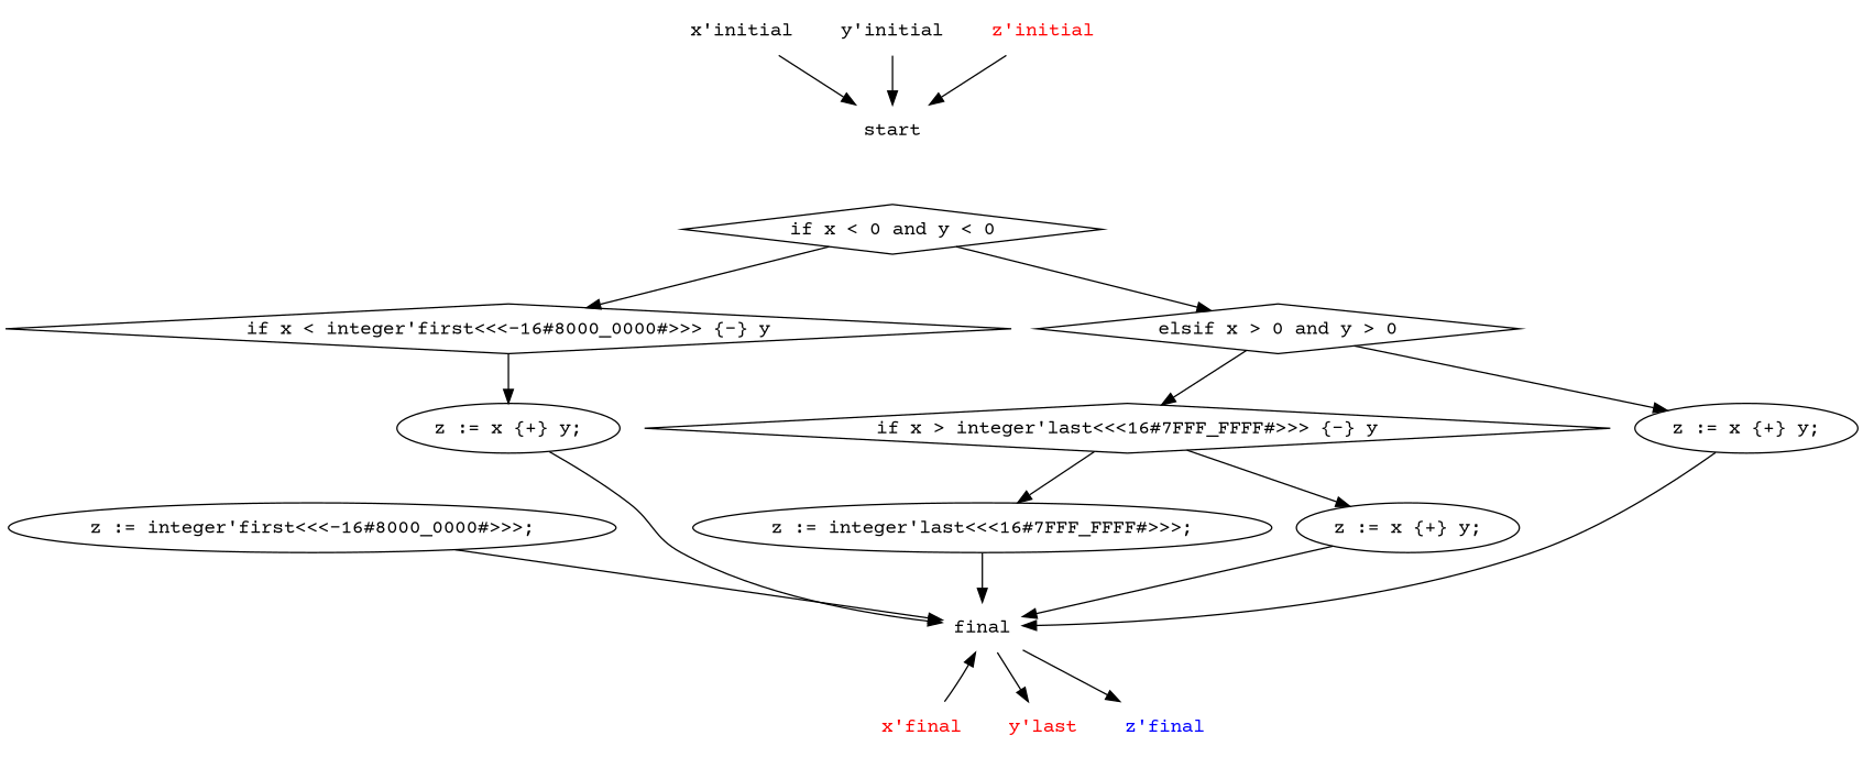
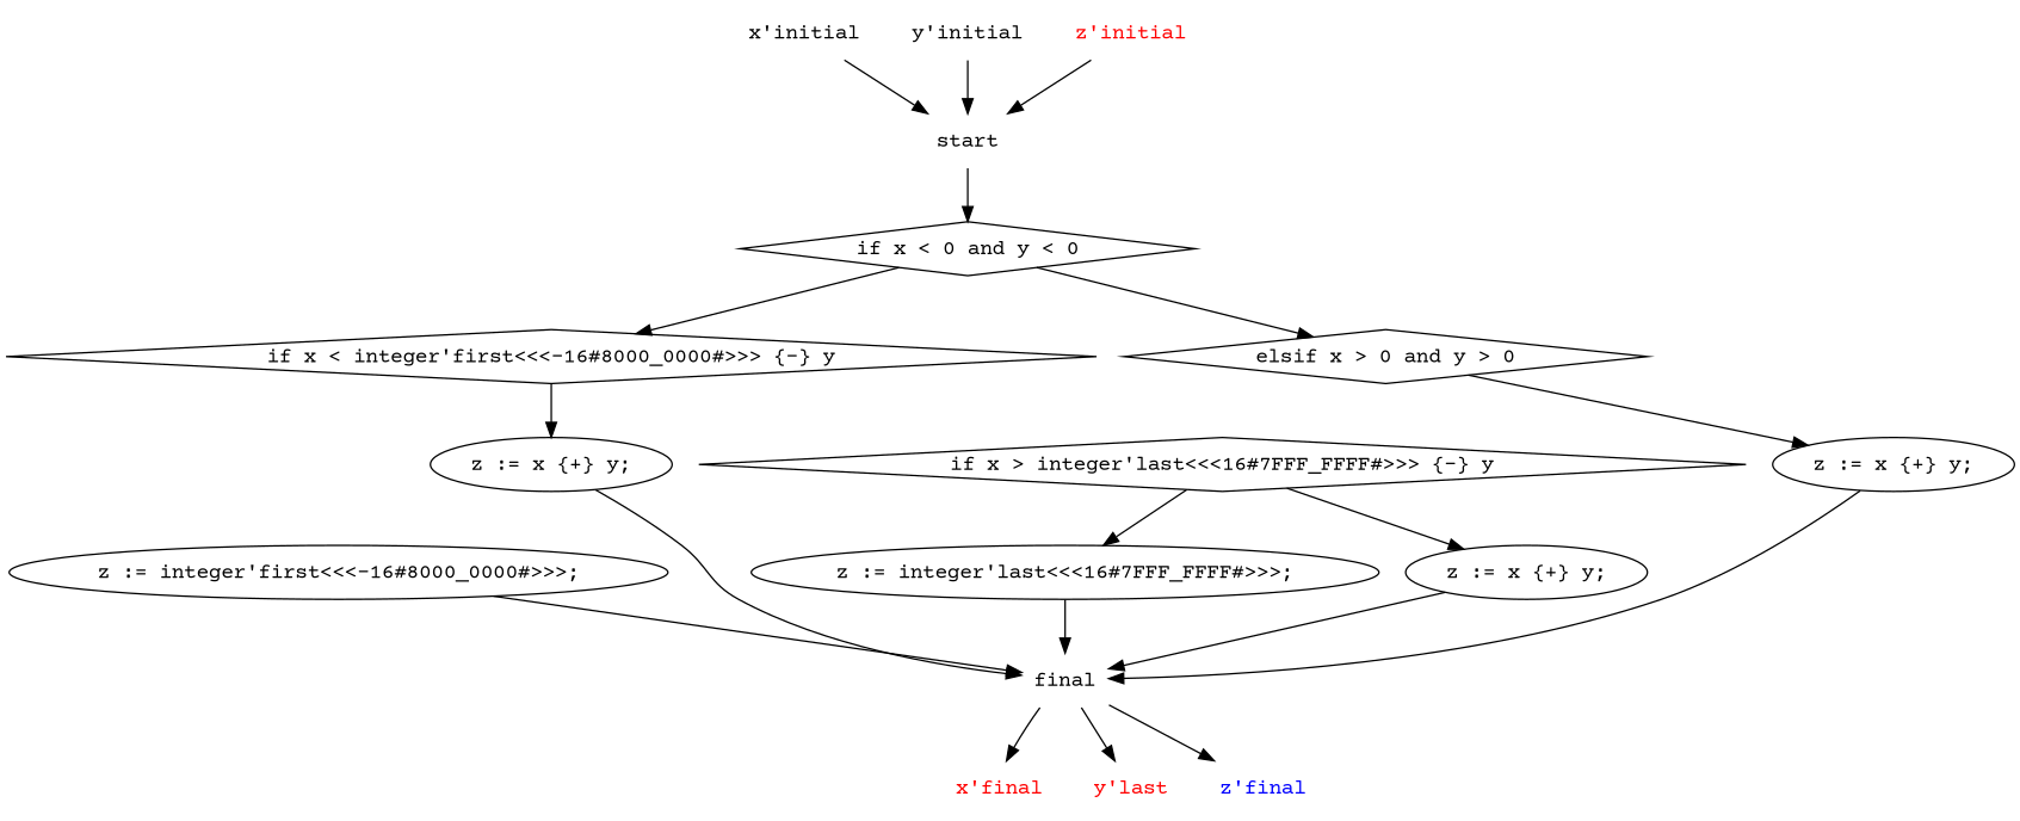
  digraph {
    fontname="Courier Prime"
    splines=True
    node [fontname="Courier Prime" shape=plaintext]
    edge [arrowType=normal fontname="Courier Prime"]
    n1 [label=start]
    n2 [label="if x < 0 and y < 0" shape=diamond]
    n3 [label="if x < integer'first<<<-16#8000_0000#>>> {-} y" shape=diamond]
    n4 [label="elsif x > 0 and y > 0" shape=diamond]
    n5 [label=final]
    n6 [fontcolor=red label="x'final"]
    n7 [fontcolor=red label="y'last"]
    n8 [fontcolor=blue label="z'final"]
    n9 [label="x'initial"]
    n10 [label="y'initial"]
    n11 [fontcolor=red label="z'initial"]
    n12 [label="z := x {+} y;" shape=""]
    n13 [label="if x > integer'last<<<16#7FFF_FFFF#>>> {-} y" shape=diamond]
    n14 [label="z := x {+} y;" shape=""]
    n15 [label="z := integer'first<<<-16#8000_0000#>>>;" shape=""]
    n16 [label="z := integer'last<<<16#7FFF_FFFF#>>>;" shape=""]
    n17 [label="z := x {+} y;" shape=""]
+   n1 -> n2
    n2 -> n3
    n2 -> n4
    n3 -> n12
-   n4 -> n13
    n4 -> n14
-   n6 -> n5
+   n5 -> n6
    n5 -> n7
    n5 -> n8
    n9 -> n1
    n10 -> n1
    n11 -> n1
    n12 -> n5
    n13 -> n16
    n13 -> n17
    n14 -> n5
    n15 -> n5
    n16 -> n5
    n17 -> n5
  }
